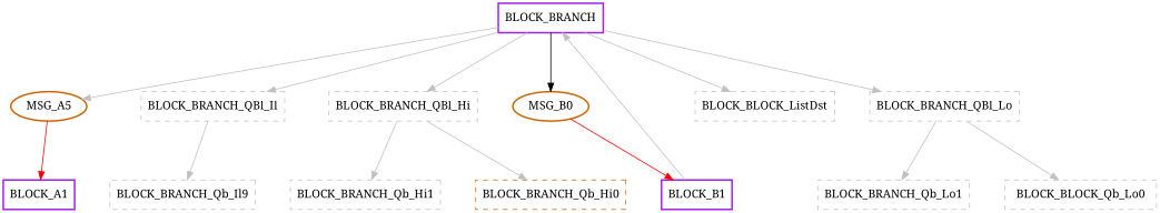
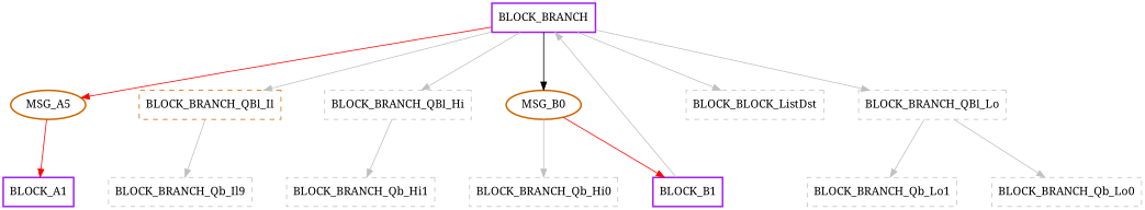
  digraph {
    fontname="Noto Serif"
    mindist=1.0
    nodesep=0.6
    rankdir=TB
    ranksep=1.0
    root=Demo
    node [color=gray cpu=0 fillcolor=white flags="0x0000000a" fontname="Noto Serif" shape=rectangle style=dashed type=qbuf]
    edge [color=gray fontname="Noto Serif" type=meta]
    BLOCK_A1 [beamproc=undefined bpentry=false bpexit=false color=purple flags="0x00008007" patentry=false patexit=true pattern=A penwidth=2 qhi=false qil=false qlo=false style=filled tperiod=100000000 type=block]
    BLOCK_BRANCH [beamproc=undefined bpentry=false bpexit=false color=purple flags="0x0070a007" patentry=true patexit=true pattern=BRANCH penwidth=2 qhi=true qil=true qlo=true style=filled tperiod=20000000 type=block]
    n3 [beamin=0 beamproc=undefined bpentry=false bpexit=false bpid=0 color=darkorange3 evtno=1 fid=1 flags="0x00002002" gid=4048 label=MSG_A5 par="0x0000000000000000" patentry=true patexit=false pattern=A penwidth=2 reqnobeam=0 shape=oval sid=0 style=filled tef=0 toffs=0 type=tmsg vacc=0]
    MSG_B0 [beamin=0 beamproc=undefined bpentry=false bpexit=false bpid=0 color=darkorange3 evtno=2 fid=1 flags="0x00002002" gid=4048 par="0x0000000000000000" patentry=true patexit=false pattern=B penwidth=2 reqnobeam=0 shape=oval sid=0 style=filled tef=0 toffs=0 type=tmsg vacc=0]
-   BLOCK_BRANCH_QBl_Il [flags="0x00000009" type=qinfo]
+   BLOCK_BRANCH_QBl_Il [color=darkorange3 flags="0x00000009" type=qinfo]
    BLOCK_BRANCH_QBl_Hi [flags="0x00000009" type=qinfo]
    BLOCK_BRANCH_QBl_Lo [flags="0x00000009" type=qinfo]
    n8 [flags="0x0000000c" label=BLOCK_BLOCK_ListDst type=listdst]
    BLOCK_B1 [beamproc=undefined bpentry=false bpexit=false color=purple flags="0x00008007" patentry=false patexit=true pattern=B penwidth=2 qhi=false qil=false qlo=false style=filled tperiod=100000000 type=block]
    n10 [label=BLOCK_BRANCH_Qb_Il9]
-   BLOCK_BRANCH_Qb_Hi0 [color=darkorange3]
+   BLOCK_BRANCH_Qb_Hi0
    BLOCK_BRANCH_Qb_Hi1
-   BLOCK_BRANCH_Qb_Lo0 [label=BLOCK_BLOCK_Qb_Lo0]
+   BLOCK_BRANCH_Qb_Lo0
    BLOCK_BRANCH_Qb_Lo1
-   BLOCK_BRANCH -> n3 [type=defdst]
+   BLOCK_BRANCH -> n3 [color=red type=defdst]
    BLOCK_BRANCH -> MSG_B0 [color=black type=altdst]
    BLOCK_BRANCH -> BLOCK_BRANCH_QBl_Il [type=prioil]
    BLOCK_BRANCH -> BLOCK_BRANCH_QBl_Hi [type=priohi]
    BLOCK_BRANCH -> BLOCK_BRANCH_QBl_Lo [type=priolo]
    BLOCK_BRANCH -> n8 [type=listdst]
    n3 -> BLOCK_A1 [color=red type=defdst]
    MSG_B0 -> BLOCK_B1 [color=red type=defdst]
    BLOCK_BRANCH_QBl_Il -> n10
-   BLOCK_BRANCH_QBl_Hi -> BLOCK_BRANCH_Qb_Hi0
+   MSG_B0 -> BLOCK_BRANCH_Qb_Hi0
    BLOCK_BRANCH_QBl_Hi -> BLOCK_BRANCH_Qb_Hi1
    BLOCK_BRANCH_QBl_Lo -> BLOCK_BRANCH_Qb_Lo0
    BLOCK_BRANCH_QBl_Lo -> BLOCK_BRANCH_Qb_Lo1
    BLOCK_B1 -> BLOCK_BRANCH [type=defdst]
  }
